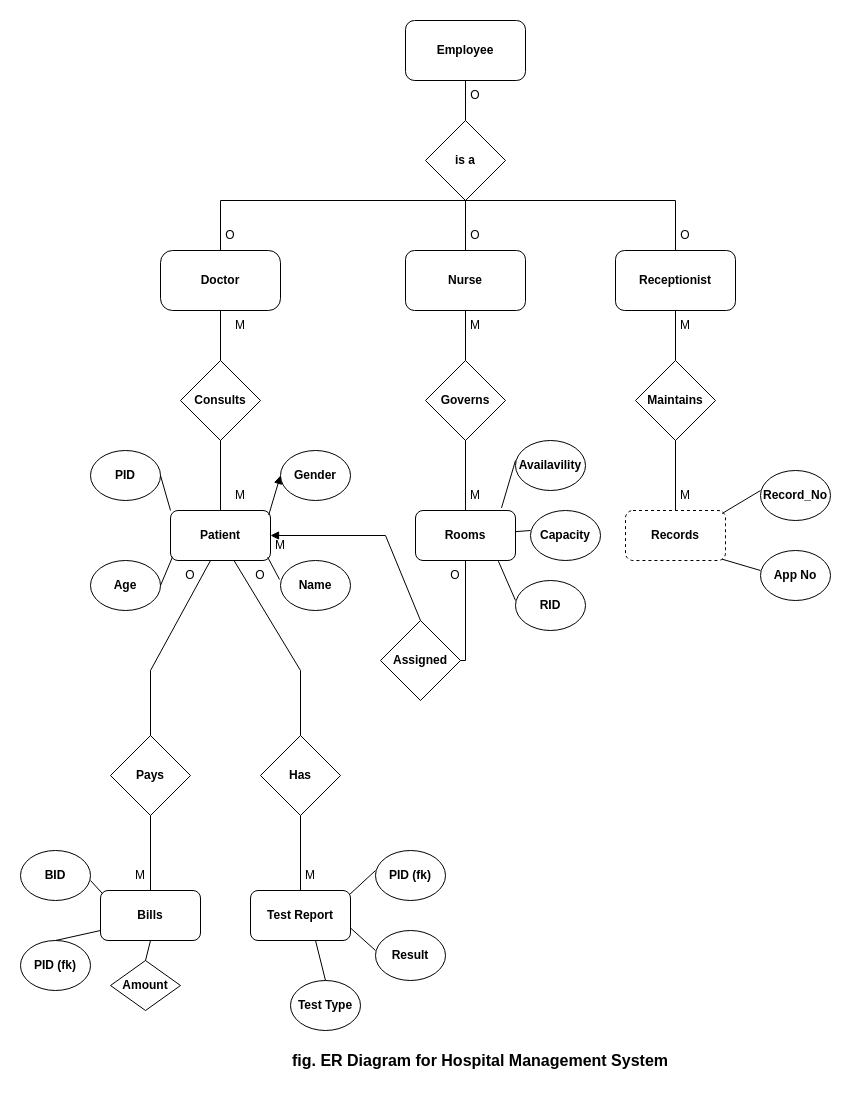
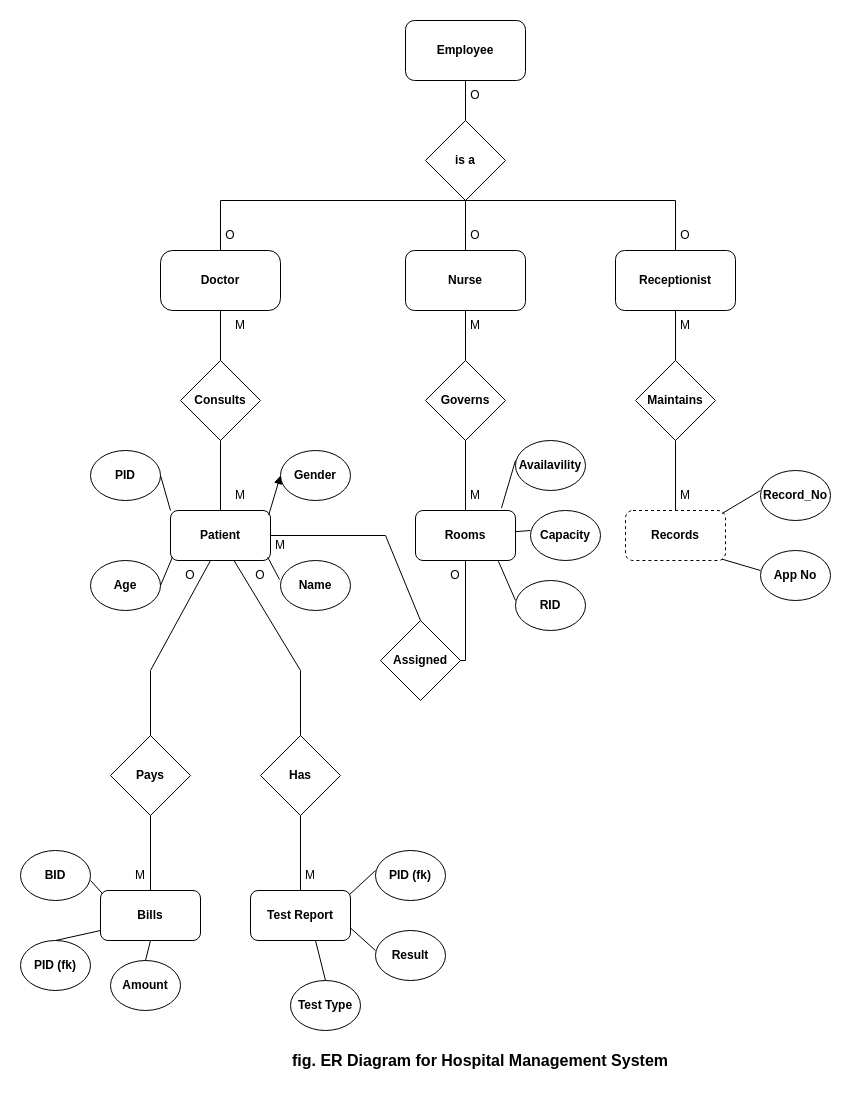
  <mxCell id="0" />
  <mxCell id="1" parent="0" />
  <mxCell id="2" value="&lt;b&gt;Patient&lt;/b&gt;" style="rounded=1;whiteSpace=wrap;html=1;" vertex="1" parent="1"><mxGeometry x="170" y="510" width="100" height="50" as="geometry" /></mxCell>
  <mxCell id="3" value="&lt;b&gt;Consults&lt;/b&gt;" style="rhombus;whiteSpace=wrap;html=1;" vertex="1" parent="1"><mxGeometry x="180" y="360" width="80" height="80" as="geometry" /></mxCell>
  <mxCell id="4" value="&lt;b&gt;Doctor&lt;/b&gt;" style="rounded=1;whiteSpace=wrap;html=1;arcSize=20;" vertex="1" parent="1"><mxGeometry x="160" y="250" width="120" height="60" as="geometry" /></mxCell>
  <mxCell id="5" value="&lt;b&gt;Nurse&lt;/b&gt;" style="rounded=1;whiteSpace=wrap;html=1;" vertex="1" parent="1"><mxGeometry x="405" y="250" width="120" height="60" as="geometry" /></mxCell>
  <mxCell id="6" value="&lt;b&gt;Receptionist&lt;/b&gt;" style="rounded=1;whiteSpace=wrap;html=1;" vertex="1" parent="1"><mxGeometry x="615" y="250" width="120" height="60" as="geometry" /></mxCell>
  <mxCell id="7" value="&lt;b&gt;is a&lt;/b&gt;" style="rhombus;whiteSpace=wrap;html=1;" vertex="1" parent="1"><mxGeometry x="425" y="120" width="80" height="80" as="geometry" /></mxCell>
  <mxCell id="8" value="&lt;b&gt;Employee&lt;/b&gt;" style="rounded=1;whiteSpace=wrap;html=1;" vertex="1" parent="1"><mxGeometry x="405" y="20" width="120" height="60" as="geometry" /></mxCell>
  <mxCell id="9" value="" style="endArrow=none;html=1;rounded=0;entryX=0.5;entryY=1;entryDx=0;entryDy=0;" edge="1" parent="1" target="7"><mxGeometry width="50" height="50" relative="1" as="geometry"><mxPoint x="220" y="250" as="sourcePoint" /><mxPoint x="270" y="200" as="targetPoint" /><Array as="points"><mxPoint x="220" y="200" /></Array></mxGeometry></mxCell>
  <mxCell id="10" value="" style="endArrow=none;html=1;rounded=0;exitX=0.5;exitY=0;exitDx=0;exitDy=0;" edge="1" parent="1" source="5"><mxGeometry width="50" height="50" relative="1" as="geometry"><mxPoint x="370" y="250" as="sourcePoint" /><mxPoint x="465" y="200" as="targetPoint" /></mxGeometry></mxCell>
  <mxCell id="11" value="" style="endArrow=none;html=1;rounded=0;exitX=0.5;exitY=0;exitDx=0;exitDy=0;" edge="1" parent="1" source="6"><mxGeometry width="50" height="50" relative="1" as="geometry"><mxPoint x="370" y="250" as="sourcePoint" /><mxPoint x="460" y="200" as="targetPoint" /><Array as="points"><mxPoint x="675" y="200" /></Array></mxGeometry></mxCell>
  <mxCell id="12" value="" style="endArrow=none;html=1;rounded=0;entryX=0.5;entryY=1;entryDx=0;entryDy=0;exitX=0.5;exitY=0;exitDx=0;exitDy=0;" edge="1" parent="1" source="7" target="8"><mxGeometry width="50" height="50" relative="1" as="geometry"><mxPoint x="455" y="130" as="sourcePoint" /><mxPoint x="505" y="80" as="targetPoint" /></mxGeometry></mxCell>
  <mxCell id="13" value="O" style="text;strokeColor=none;align=center;fillColor=none;html=1;verticalAlign=middle;whiteSpace=wrap;rounded=0;" vertex="1" parent="1"><mxGeometry x="445" y="80" width="60" height="30" as="geometry" /></mxCell>
  <mxCell id="14" value="O" style="text;strokeColor=none;align=center;fillColor=none;html=1;verticalAlign=middle;whiteSpace=wrap;rounded=0;" vertex="1" parent="1"><mxGeometry x="200" y="220" width="60" height="30" as="geometry" /></mxCell>
  <mxCell id="15" value="O" style="text;strokeColor=none;align=center;fillColor=none;html=1;verticalAlign=middle;whiteSpace=wrap;rounded=0;" vertex="1" parent="1"><mxGeometry x="445" y="220" width="60" height="30" as="geometry" /></mxCell>
  <mxCell id="16" value="O" style="text;strokeColor=none;align=center;fillColor=none;html=1;verticalAlign=middle;whiteSpace=wrap;rounded=0;" vertex="1" parent="1"><mxGeometry x="655" y="220" width="60" height="30" as="geometry" /></mxCell>
  <mxCell id="17" value="" style="endArrow=none;html=1;rounded=0;exitX=0.5;exitY=0;exitDx=0;exitDy=0;" edge="1" parent="1" source="3"><mxGeometry width="50" height="50" relative="1" as="geometry"><mxPoint x="170" y="360" as="sourcePoint" /><mxPoint x="220" y="310" as="targetPoint" /></mxGeometry></mxCell>
  <mxCell id="18" value="" style="endArrow=none;html=1;rounded=0;exitX=0.5;exitY=0;exitDx=0;exitDy=0;" edge="1" parent="1" source="2"><mxGeometry width="50" height="50" relative="1" as="geometry"><mxPoint x="170" y="490" as="sourcePoint" /><mxPoint x="220" y="440" as="targetPoint" /></mxGeometry></mxCell>
  <mxCell id="19" value="M" style="text;strokeColor=none;align=center;fillColor=none;html=1;verticalAlign=middle;whiteSpace=wrap;rounded=0;" vertex="1" parent="1"><mxGeometry x="210" y="310" width="60" height="30" as="geometry" /></mxCell>
  <mxCell id="20" value="M" style="text;strokeColor=none;align=center;fillColor=none;html=1;verticalAlign=middle;whiteSpace=wrap;rounded=0;" vertex="1" parent="1"><mxGeometry x="210" y="480" width="60" height="30" as="geometry" /></mxCell>
  <mxCell id="21" value="&lt;b&gt;Age&lt;/b&gt;" style="ellipse;whiteSpace=wrap;html=1;" vertex="1" parent="1"><mxGeometry x="90" y="560" width="70" height="50" as="geometry" /></mxCell>
  <mxCell id="22" value="&lt;b&gt;PID&lt;/b&gt;" style="ellipse;whiteSpace=wrap;html=1;" vertex="1" parent="1"><mxGeometry x="90" y="450" width="70" height="50" as="geometry" /></mxCell>
  <mxCell id="23" value="&lt;b&gt;Name&lt;/b&gt;" style="ellipse;whiteSpace=wrap;html=1;" vertex="1" parent="1"><mxGeometry x="280" y="560" width="70" height="50" as="geometry" /></mxCell>
  <mxCell id="24" value="&lt;b&gt;Gender&lt;/b&gt;" style="ellipse;whiteSpace=wrap;html=1;" vertex="1" parent="1"><mxGeometry x="280" y="450" width="70" height="50" as="geometry" /></mxCell>
  <mxCell id="25" value="" style="endArrow=none;html=1;rounded=0;entryX=1;entryY=0.5;entryDx=0;entryDy=0;exitX=0;exitY=0;exitDx=0;exitDy=0;" edge="1" parent="1" source="2" target="22"><mxGeometry width="50" height="50" relative="1" as="geometry"><mxPoint x="80" y="550" as="sourcePoint" /><mxPoint x="130" y="500" as="targetPoint" /></mxGeometry></mxCell>
  <mxCell id="26" value="" style="endArrow=none;html=1;rounded=0;entryX=0.021;entryY=0.925;entryDx=0;entryDy=0;entryPerimeter=0;exitX=1;exitY=0.5;exitDx=0;exitDy=0;" edge="1" parent="1" source="21" target="2"><mxGeometry width="50" height="50" relative="1" as="geometry"><mxPoint x="130" y="580" as="sourcePoint" /><mxPoint x="170" y="590" as="targetPoint" /></mxGeometry></mxCell>
  <mxCell id="27" value="" style="endArrow=block;html=1;rounded=0;exitX=0.982;exitY=0.091;exitDx=0;exitDy=0;exitPerimeter=0;entryX=0;entryY=0.5;entryDx=0;entryDy=0;" edge="1" parent="1" source="2" target="24"><mxGeometry width="50" height="50" relative="1" as="geometry"><mxPoint x="270" y="550" as="sourcePoint" /><mxPoint x="320" y="500" as="targetPoint" /></mxGeometry></mxCell>
  <mxCell id="28" value="" style="endArrow=none;html=1;rounded=0;exitX=0.972;exitY=0.934;exitDx=0;exitDy=0;exitPerimeter=0;entryX=-0.014;entryY=0.38;entryDx=0;entryDy=0;entryPerimeter=0;" edge="1" parent="1" source="2" target="23"><mxGeometry width="50" height="50" relative="1" as="geometry"><mxPoint x="270" y="620" as="sourcePoint" /><mxPoint x="320" y="570" as="targetPoint" /></mxGeometry></mxCell>
  <mxCell id="29" value="&lt;b&gt;Governs&lt;/b&gt;" style="rhombus;whiteSpace=wrap;html=1;" vertex="1" parent="1"><mxGeometry x="425" y="360" width="80" height="80" as="geometry" /></mxCell>
  <mxCell id="30" value="&lt;b&gt;Rooms&lt;/b&gt;" style="rounded=1;whiteSpace=wrap;html=1;" vertex="1" parent="1"><mxGeometry x="415" y="510" width="100" height="50" as="geometry" /></mxCell>
  <mxCell id="31" value="&lt;b&gt;RID&lt;/b&gt;" style="ellipse;whiteSpace=wrap;html=1;" vertex="1" parent="1"><mxGeometry x="515" y="580" width="70" height="50" as="geometry" /></mxCell>
  <mxCell id="32" value="&lt;b&gt;Availavility&lt;/b&gt;" style="ellipse;whiteSpace=wrap;html=1;" vertex="1" parent="1"><mxGeometry x="515" y="440" width="70" height="50" as="geometry" /></mxCell>
  <mxCell id="33" value="&lt;b&gt;Capacity&lt;/b&gt;" style="ellipse;whiteSpace=wrap;html=1;" vertex="1" parent="1"><mxGeometry x="530" y="510" width="70" height="50" as="geometry" /></mxCell>
  <mxCell id="34" value="" style="endArrow=none;html=1;rounded=0;exitX=0.86;exitY=-0.052;exitDx=0;exitDy=0;exitPerimeter=0;" edge="1" parent="1" source="30"><mxGeometry width="50" height="50" relative="1" as="geometry"><mxPoint x="465" y="510" as="sourcePoint" /><mxPoint x="515" y="460" as="targetPoint" /></mxGeometry></mxCell>
  <mxCell id="35" value="" style="endArrow=none;html=1;rounded=0;" edge="1" parent="1" source="30"><mxGeometry width="50" height="50" relative="1" as="geometry"><mxPoint x="480" y="580" as="sourcePoint" /><mxPoint x="530" y="530" as="targetPoint" /></mxGeometry></mxCell>
  <mxCell id="36" value="" style="endArrow=none;html=1;rounded=0;exitX=0.829;exitY=1.014;exitDx=0;exitDy=0;exitPerimeter=0;" edge="1" parent="1" source="30"><mxGeometry width="50" height="50" relative="1" as="geometry"><mxPoint x="465" y="650" as="sourcePoint" /><mxPoint x="515" y="600" as="targetPoint" /></mxGeometry></mxCell>
  <mxCell id="37" value="" style="endArrow=none;html=1;rounded=0;exitX=0.5;exitY=0;exitDx=0;exitDy=0;" edge="1" parent="1" source="29"><mxGeometry width="50" height="50" relative="1" as="geometry"><mxPoint x="415" y="360" as="sourcePoint" /><mxPoint x="465" y="310" as="targetPoint" /></mxGeometry></mxCell>
  <mxCell id="38" value="" style="endArrow=none;html=1;rounded=0;exitX=0.5;exitY=0;exitDx=0;exitDy=0;" edge="1" parent="1" source="30"><mxGeometry width="50" height="50" relative="1" as="geometry"><mxPoint x="415" y="490" as="sourcePoint" /><mxPoint x="465" y="440" as="targetPoint" /></mxGeometry></mxCell>
  <mxCell id="39" value="M" style="text;strokeColor=none;align=center;fillColor=none;html=1;verticalAlign=middle;whiteSpace=wrap;rounded=0;" vertex="1" parent="1"><mxGeometry x="445" y="310" width="60" height="30" as="geometry" /></mxCell>
  <mxCell id="40" value="M" style="text;strokeColor=none;align=center;fillColor=none;html=1;verticalAlign=middle;whiteSpace=wrap;rounded=0;" vertex="1" parent="1"><mxGeometry x="445" y="480" width="60" height="30" as="geometry" /></mxCell>
  <mxCell id="41" value="&lt;b&gt;Assigned&lt;/b&gt;" style="rhombus;whiteSpace=wrap;html=1;" vertex="1" parent="1"><mxGeometry x="380" y="620" width="80" height="80" as="geometry" /></mxCell>
- <mxCell id="42" value="" style="endArrow=block;html=1;rounded=0;exitX=0.5;exitY=0;exitDx=0;exitDy=0;entryX=1;entryY=0.5;entryDx=0;entryDy=0;" edge="1" parent="1" source="41" target="2"><mxGeometry width="50" height="50" relative="1" as="geometry"><mxPoint x="170" y="610" as="sourcePoint" /><mxPoint x="220" y="560" as="targetPoint" /><Array as="points"><mxPoint x="385" y="535" /></Array></mxGeometry></mxCell>
+ <mxCell id="42" value="" style="endArrow=none;html=1;rounded=0;exitX=0.5;exitY=0;exitDx=0;exitDy=0;entryX=1;entryY=0.5;entryDx=0;entryDy=0;" edge="1" parent="1" source="41" target="2"><mxGeometry width="50" height="50" relative="1" as="geometry"><mxPoint x="170" y="610" as="sourcePoint" /><mxPoint x="220" y="560" as="targetPoint" /><Array as="points"><mxPoint x="385" y="535" /></Array></mxGeometry></mxCell>
  <mxCell id="43" value="" style="endArrow=none;html=1;rounded=0;exitX=1;exitY=0.5;exitDx=0;exitDy=0;" edge="1" parent="1" source="41"><mxGeometry width="50" height="50" relative="1" as="geometry"><mxPoint x="415" y="610" as="sourcePoint" /><mxPoint x="465" y="560" as="targetPoint" /><Array as="points"><mxPoint x="465" y="660" /></Array></mxGeometry></mxCell>
  <mxCell id="44" value="O" style="text;strokeColor=none;align=center;fillColor=none;html=1;verticalAlign=middle;whiteSpace=wrap;rounded=0;" vertex="1" parent="1"><mxGeometry x="425" y="560" width="60" height="30" as="geometry" /></mxCell>
  <mxCell id="45" value="M" style="text;strokeColor=none;align=center;fillColor=none;html=1;verticalAlign=middle;whiteSpace=wrap;rounded=0;" vertex="1" parent="1"><mxGeometry x="250" y="530" width="60" height="30" as="geometry" /></mxCell>
  <mxCell id="46" value="&lt;b&gt;Maintains&lt;/b&gt;" style="rhombus;whiteSpace=wrap;html=1;" vertex="1" parent="1"><mxGeometry x="635" y="360" width="80" height="80" as="geometry" /></mxCell>
  <mxCell id="47" value="&lt;b&gt;Records&lt;/b&gt;" style="rounded=1;whiteSpace=wrap;html=1;dashed=1;" vertex="1" parent="1"><mxGeometry x="625" y="510" width="100" height="50" as="geometry" /></mxCell>
  <mxCell id="48" value="&lt;b&gt;Record_No&lt;/b&gt;" style="ellipse;whiteSpace=wrap;html=1;" vertex="1" parent="1"><mxGeometry x="760" y="470" width="70" height="50" as="geometry" /></mxCell>
  <mxCell id="49" value="&lt;b&gt;App No&lt;/b&gt;" style="ellipse;whiteSpace=wrap;html=1;" vertex="1" parent="1"><mxGeometry x="760" y="550" width="70" height="50" as="geometry" /></mxCell>
  <mxCell id="50" value="" style="endArrow=none;html=1;rounded=0;exitX=0.965;exitY=0.061;exitDx=0;exitDy=0;exitPerimeter=0;" edge="1" parent="1" source="47"><mxGeometry width="50" height="50" relative="1" as="geometry"><mxPoint x="710" y="540" as="sourcePoint" /><mxPoint x="760" y="490" as="targetPoint" /></mxGeometry></mxCell>
  <mxCell id="51" value="" style="endArrow=none;html=1;rounded=0;exitX=0.965;exitY=0.973;exitDx=0;exitDy=0;exitPerimeter=0;" edge="1" parent="1" source="47"><mxGeometry width="50" height="50" relative="1" as="geometry"><mxPoint x="710" y="620" as="sourcePoint" /><mxPoint x="760" y="570" as="targetPoint" /></mxGeometry></mxCell>
  <mxCell id="52" value="" style="endArrow=none;html=1;rounded=0;" edge="1" parent="1" source="47"><mxGeometry width="50" height="50" relative="1" as="geometry"><mxPoint x="625" y="490" as="sourcePoint" /><mxPoint x="675" y="440" as="targetPoint" /></mxGeometry></mxCell>
  <mxCell id="53" value="" style="endArrow=none;html=1;rounded=0;exitX=0.5;exitY=0;exitDx=0;exitDy=0;" edge="1" parent="1" source="46"><mxGeometry width="50" height="50" relative="1" as="geometry"><mxPoint x="625" y="360" as="sourcePoint" /><mxPoint x="675" y="310" as="targetPoint" /></mxGeometry></mxCell>
  <mxCell id="54" value="M" style="text;strokeColor=none;align=center;fillColor=none;html=1;verticalAlign=middle;whiteSpace=wrap;rounded=0;" vertex="1" parent="1"><mxGeometry x="655" y="480" width="60" height="30" as="geometry" /></mxCell>
  <mxCell id="55" value="M" style="text;strokeColor=none;align=center;fillColor=none;html=1;verticalAlign=middle;whiteSpace=wrap;rounded=0;" vertex="1" parent="1"><mxGeometry x="655" y="310" width="60" height="30" as="geometry" /></mxCell>
  <mxCell id="56" value="&lt;b&gt;Bills&lt;/b&gt;" style="rounded=1;whiteSpace=wrap;html=1;" vertex="1" parent="1"><mxGeometry x="100" y="890" width="100" height="50" as="geometry" /></mxCell>
  <mxCell id="57" value="&lt;b&gt;Test Report&lt;/b&gt;" style="rounded=1;whiteSpace=wrap;html=1;" vertex="1" parent="1"><mxGeometry x="250" y="890" width="100" height="50" as="geometry" /></mxCell>
  <mxCell id="58" value="" style="endArrow=none;html=1;rounded=0;exitX=0.5;exitY=0;exitDx=0;exitDy=0;" edge="1" parent="1" source="63"><mxGeometry width="50" height="50" relative="1" as="geometry"><mxPoint x="160" y="610" as="sourcePoint" /><mxPoint x="210" y="560" as="targetPoint" /><Array as="points"><mxPoint x="150" y="670" /></Array></mxGeometry></mxCell>
  <mxCell id="59" value="" style="endArrow=none;html=1;rounded=0;exitX=0.5;exitY=0;exitDx=0;exitDy=0;entryX=0.633;entryY=0.993;entryDx=0;entryDy=0;entryPerimeter=0;" edge="1" parent="1" source="62" target="2"><mxGeometry width="50" height="50" relative="1" as="geometry"><mxPoint x="195" y="610" as="sourcePoint" /><mxPoint x="245" y="560" as="targetPoint" /><Array as="points"><mxPoint x="300" y="670" /></Array></mxGeometry></mxCell>
  <mxCell id="60" value="O" style="text;strokeColor=none;align=center;fillColor=none;html=1;verticalAlign=middle;whiteSpace=wrap;rounded=0;" vertex="1" parent="1"><mxGeometry x="160" y="560" width="60" height="30" as="geometry" /></mxCell>
  <mxCell id="61" value="O" style="text;strokeColor=none;align=center;fillColor=none;html=1;verticalAlign=middle;whiteSpace=wrap;rounded=0;" vertex="1" parent="1"><mxGeometry x="230" y="560" width="60" height="30" as="geometry" /></mxCell>
  <mxCell id="62" value="&lt;b&gt;Has&lt;/b&gt;" style="rhombus;whiteSpace=wrap;html=1;" vertex="1" parent="1"><mxGeometry x="260" y="735" width="80" height="80" as="geometry" /></mxCell>
  <mxCell id="63" value="&lt;b&gt;Pays&lt;/b&gt;" style="rhombus;whiteSpace=wrap;html=1;" vertex="1" parent="1"><mxGeometry x="110" y="735" width="80" height="80" as="geometry" /></mxCell>
  <mxCell id="64" value="" style="endArrow=none;html=1;rounded=0;" edge="1" parent="1" source="56"><mxGeometry width="50" height="50" relative="1" as="geometry"><mxPoint x="100" y="865" as="sourcePoint" /><mxPoint x="150" y="815" as="targetPoint" /></mxGeometry></mxCell>
  <mxCell id="65" value="" style="endArrow=none;html=1;rounded=0;exitX=0.5;exitY=0;exitDx=0;exitDy=0;" edge="1" parent="1" source="57"><mxGeometry width="50" height="50" relative="1" as="geometry"><mxPoint x="250" y="865" as="sourcePoint" /><mxPoint x="300" y="815" as="targetPoint" /></mxGeometry></mxCell>
  <mxCell id="66" value="M" style="text;strokeColor=none;align=center;fillColor=none;html=1;verticalAlign=middle;whiteSpace=wrap;rounded=0;" vertex="1" parent="1"><mxGeometry x="110" y="860" width="60" height="30" as="geometry" /></mxCell>
  <mxCell id="67" value="M" style="text;strokeColor=none;align=center;fillColor=none;html=1;verticalAlign=middle;whiteSpace=wrap;rounded=0;" vertex="1" parent="1"><mxGeometry x="280" y="860" width="60" height="30" as="geometry" /></mxCell>
  <mxCell id="68" value="&lt;b&gt;PID (fk)&lt;/b&gt;" style="ellipse;whiteSpace=wrap;html=1;" vertex="1" parent="1"><mxGeometry x="20" y="940" width="70" height="50" as="geometry" /></mxCell>
  <mxCell id="69" value="&lt;b&gt;Test Type&lt;/b&gt;" style="ellipse;whiteSpace=wrap;html=1;" vertex="1" parent="1"><mxGeometry x="290" y="980" width="70" height="50" as="geometry" /></mxCell>
  <mxCell id="70" value="&lt;b&gt;Result&lt;/b&gt;" style="ellipse;whiteSpace=wrap;html=1;" vertex="1" parent="1"><mxGeometry x="375" y="930" width="70" height="50" as="geometry" /></mxCell>
  <mxCell id="71" value="&lt;b&gt;PID (fk)&lt;/b&gt;" style="ellipse;whiteSpace=wrap;html=1;" vertex="1" parent="1"><mxGeometry x="375" y="850" width="70" height="50" as="geometry" /></mxCell>
- <mxCell id="72" value="&lt;b&gt;Amount&lt;/b&gt;" style="rhombus;whiteSpace=wrap;html=1;" vertex="1" parent="1"><mxGeometry x="110" y="960" width="70" height="50" as="geometry" /></mxCell>
+ <mxCell id="72" value="&lt;b&gt;Amount&lt;/b&gt;" style="ellipse;whiteSpace=wrap;html=1;" vertex="1" parent="1"><mxGeometry x="110" y="960" width="70" height="50" as="geometry" /></mxCell>
  <mxCell id="73" value="&lt;b&gt;BID&lt;/b&gt;" style="ellipse;whiteSpace=wrap;html=1;" vertex="1" parent="1"><mxGeometry x="20" y="850" width="70" height="50" as="geometry" /></mxCell>
  <mxCell id="74" value="" style="endArrow=none;html=1;rounded=0;exitX=0.02;exitY=0.062;exitDx=0;exitDy=0;exitPerimeter=0;" edge="1" parent="1" source="56"><mxGeometry width="50" height="50" relative="1" as="geometry"><mxPoint x="40" y="930" as="sourcePoint" /><mxPoint x="90" y="880" as="targetPoint" /></mxGeometry></mxCell>
  <mxCell id="75" value="" style="endArrow=none;html=1;rounded=0;exitX=0.5;exitY=0;exitDx=0;exitDy=0;" edge="1" parent="1" source="68"><mxGeometry width="50" height="50" relative="1" as="geometry"><mxPoint x="50" y="980" as="sourcePoint" /><mxPoint x="100" y="930" as="targetPoint" /></mxGeometry></mxCell>
  <mxCell id="76" value="" style="endArrow=none;html=1;rounded=0;exitX=0.5;exitY=0;exitDx=0;exitDy=0;" edge="1" parent="1" source="72"><mxGeometry width="50" height="50" relative="1" as="geometry"><mxPoint x="100" y="990" as="sourcePoint" /><mxPoint x="150" y="940" as="targetPoint" /></mxGeometry></mxCell>
  <mxCell id="77" value="" style="endArrow=none;html=1;rounded=0;exitX=0.991;exitY=0.08;exitDx=0;exitDy=0;exitPerimeter=0;" edge="1" parent="1" source="57"><mxGeometry width="50" height="50" relative="1" as="geometry"><mxPoint x="350" y="890" as="sourcePoint" /><mxPoint x="375" y="870" as="targetPoint" /></mxGeometry></mxCell>
  <mxCell id="78" value="" style="endArrow=none;html=1;rounded=0;" edge="1" parent="1"><mxGeometry width="50" height="50" relative="1" as="geometry"><mxPoint x="315" y="940" as="sourcePoint" /><mxPoint x="325" y="980" as="targetPoint" /></mxGeometry></mxCell>
  <mxCell id="79" value="" style="endArrow=none;html=1;rounded=0;exitX=1;exitY=0.75;exitDx=0;exitDy=0;" edge="1" parent="1" source="57"><mxGeometry width="50" height="50" relative="1" as="geometry"><mxPoint x="325" y="1000" as="sourcePoint" /><mxPoint x="375" y="950" as="targetPoint" /></mxGeometry></mxCell>
  <mxCell id="80" value="&lt;font style=&quot;font-size: 16px;&quot;&gt;&lt;b&gt;fig. ER Diagram for Hospital Management System&lt;/b&gt;&lt;/font&gt;" style="text;strokeColor=none;align=center;fillColor=none;html=1;verticalAlign=middle;whiteSpace=wrap;rounded=0;" vertex="1" parent="1"><mxGeometry x="265" y="1045" width="430" height="30" as="geometry" /></mxCell>
